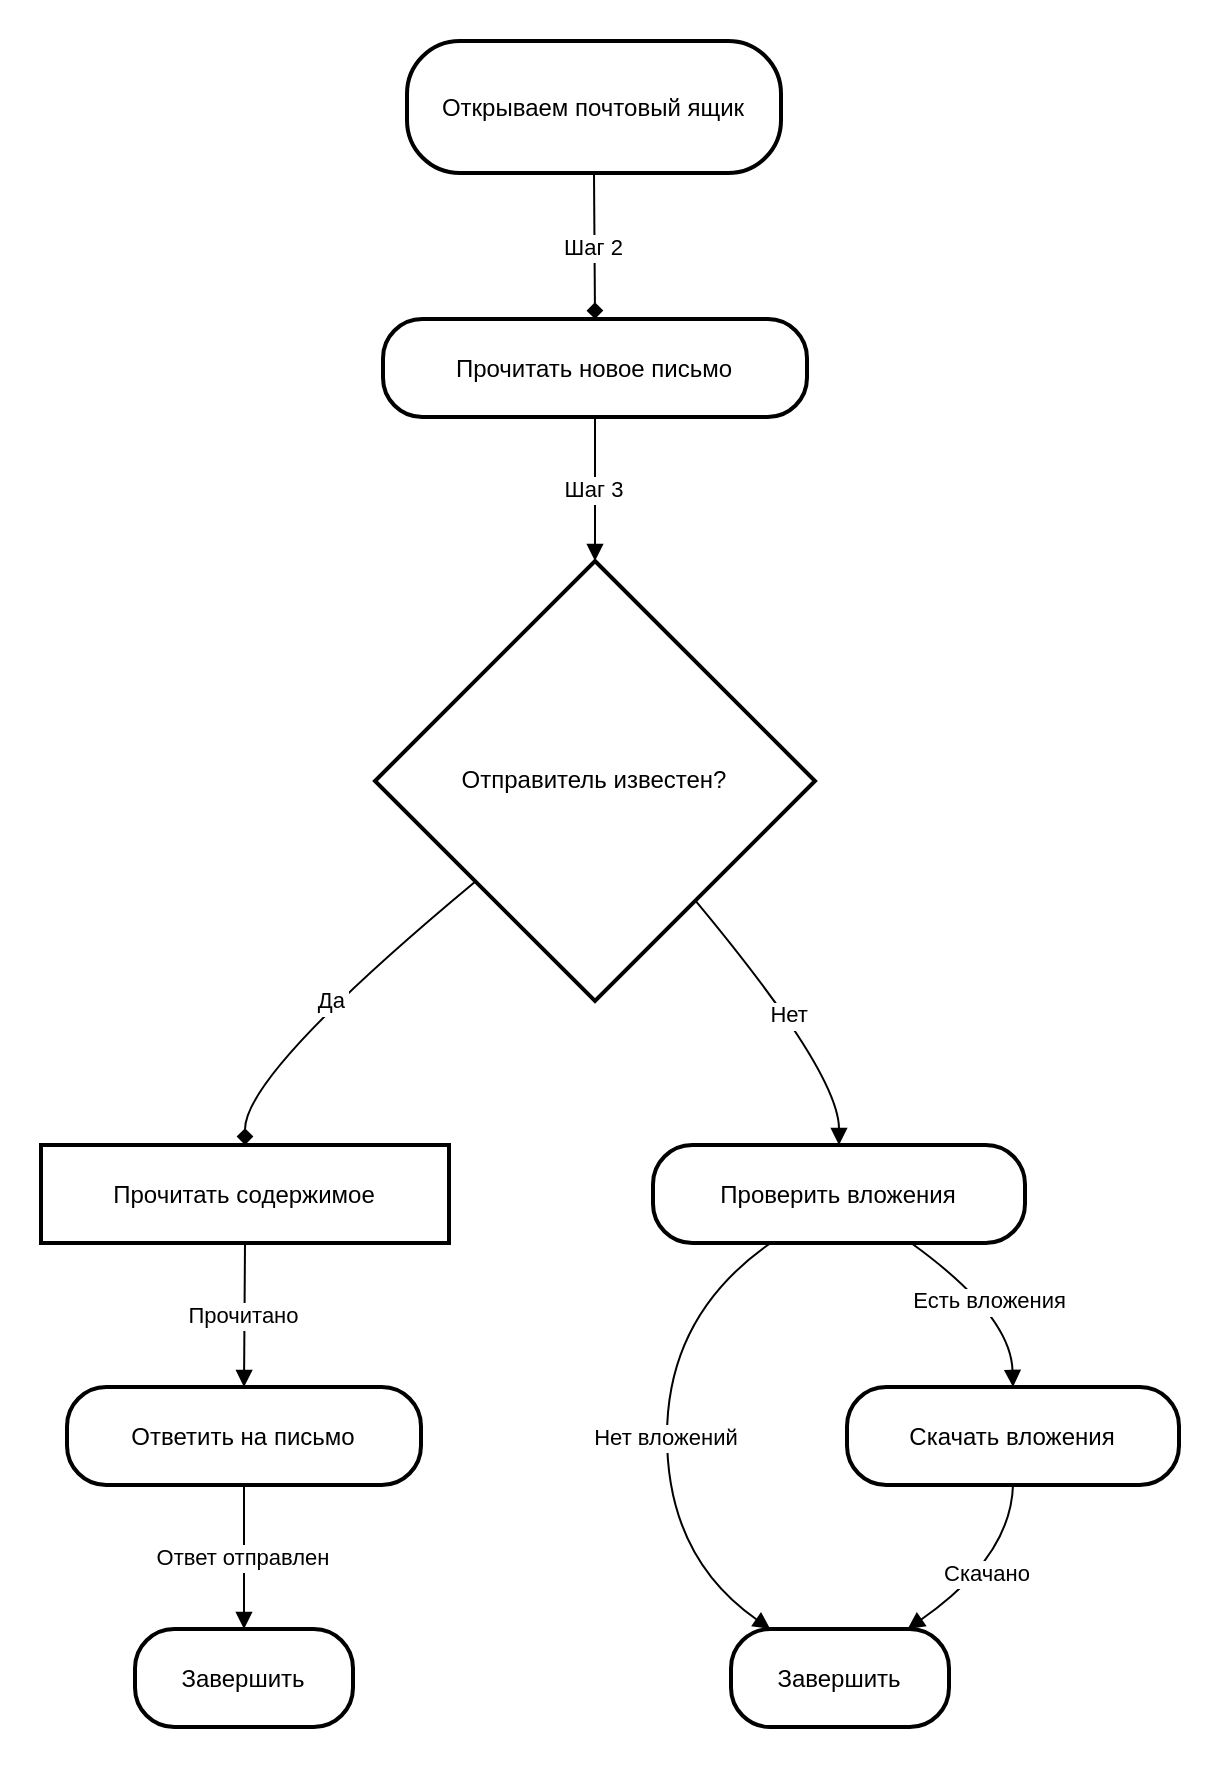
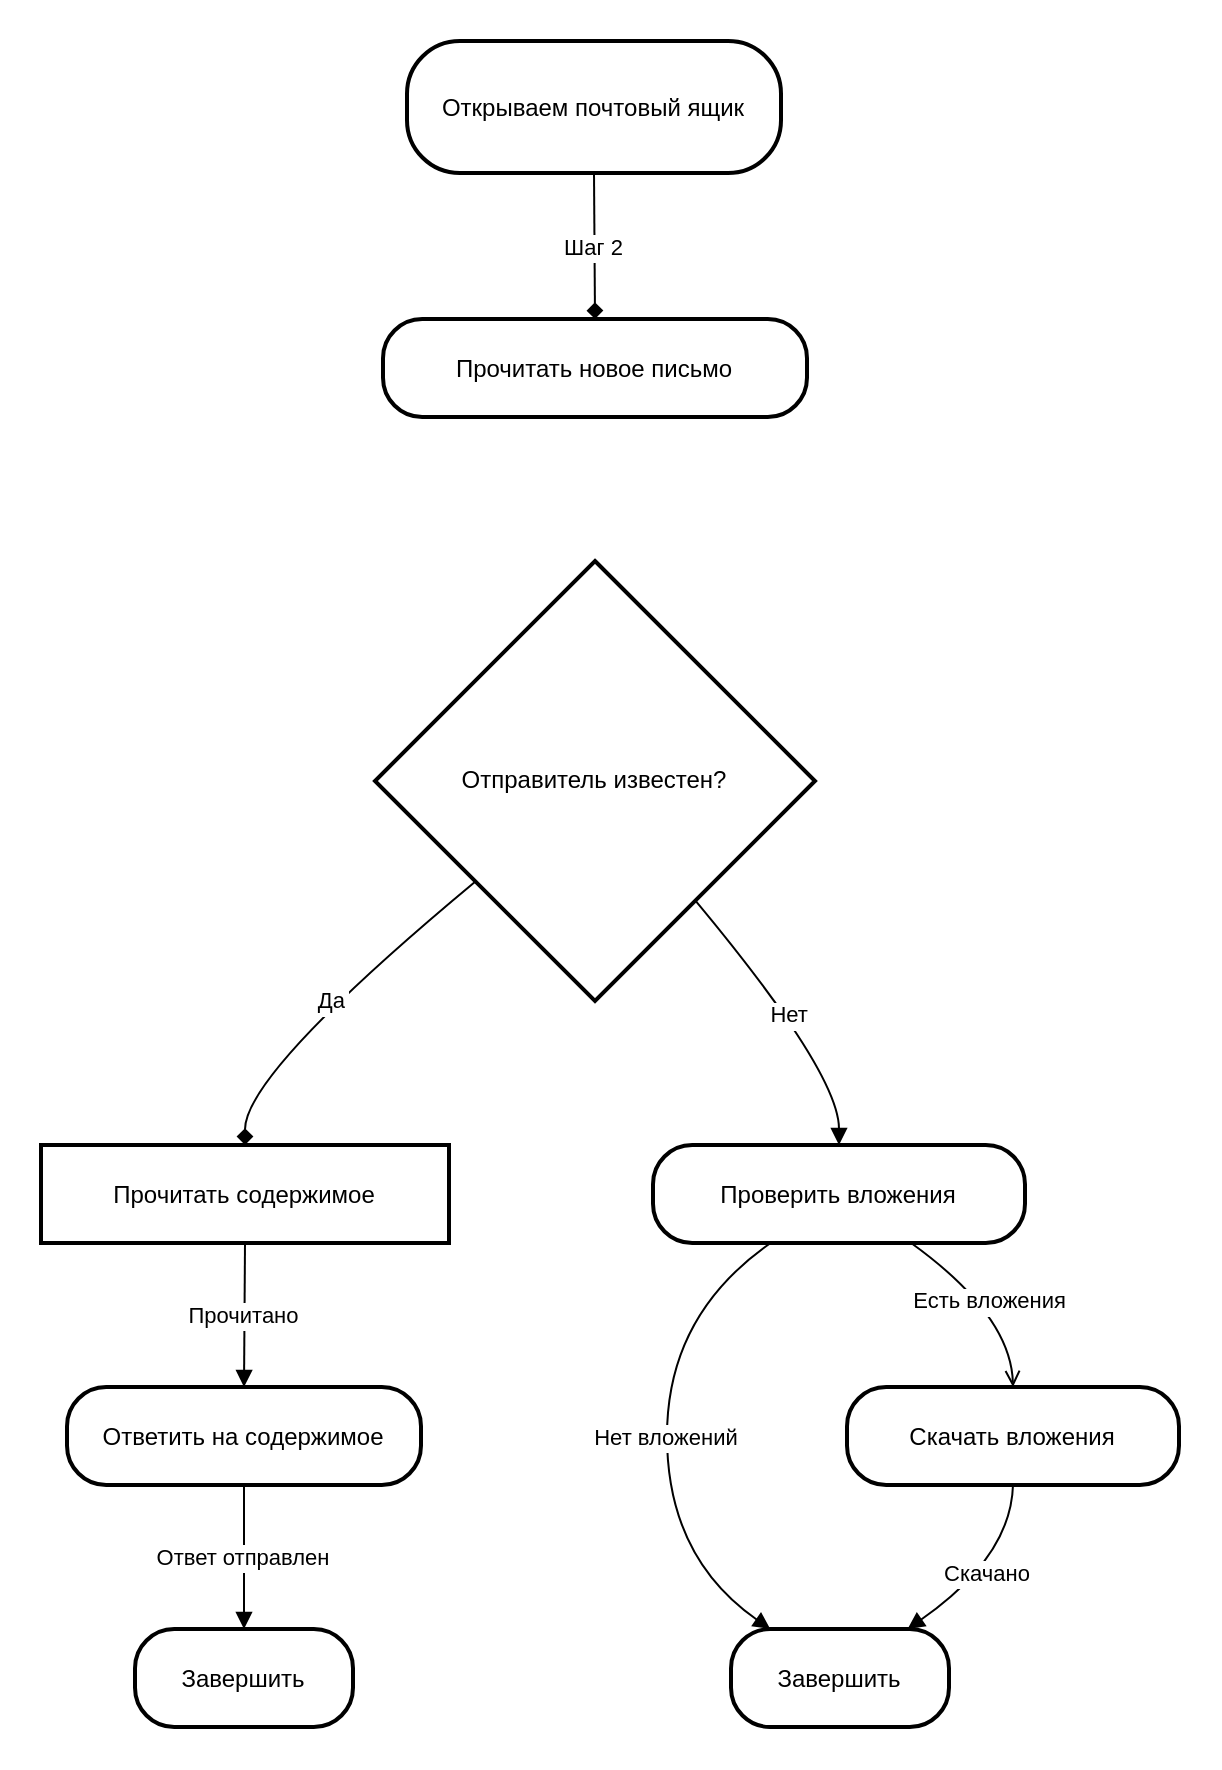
  <mxCell id="0" />
  <mxCell id="1" parent="0" />
  <mxCell id="2" value="Открываем почтовый ящик" style="rounded=1;arcSize=40;strokeWidth=2" vertex="1" parent="1"><mxGeometry x="203" y="20" width="187" height="66" as="geometry" /></mxCell>
  <mxCell id="3" value="Прочитать новое письмо" style="rounded=1;arcSize=40;strokeWidth=2" vertex="1" parent="1"><mxGeometry x="191" y="159" width="212" height="49" as="geometry" /></mxCell>
  <mxCell id="4" value="Отправитель известен?" style="rhombus;strokeWidth=2;whiteSpace=wrap;" vertex="1" parent="1"><mxGeometry x="187" y="280" width="220" height="220" as="geometry" /></mxCell>
  <mxCell id="5" value="Прочитать содержимое" style="arcSize=40;strokeWidth=2;rounded=0;" vertex="1" parent="1"><mxGeometry x="20" y="572" width="204" height="49" as="geometry" /></mxCell>
  <mxCell id="6" value="Проверить вложения" style="rounded=1;arcSize=40;strokeWidth=2" vertex="1" parent="1"><mxGeometry x="326" y="572" width="186" height="49" as="geometry" /></mxCell>
  <mxCell id="7" value="Скачать вложения" style="rounded=1;arcSize=40;strokeWidth=2" vertex="1" parent="1"><mxGeometry x="423" y="693" width="166" height="49" as="geometry" /></mxCell>
  <mxCell id="8" value="Завершить" style="rounded=1;arcSize=40;strokeWidth=2" vertex="1" parent="1"><mxGeometry x="365" y="814" width="109" height="49" as="geometry" /></mxCell>
- <mxCell id="9" value="Ответить на письмо" style="rounded=1;arcSize=40;strokeWidth=2" vertex="1" parent="1"><mxGeometry x="33" y="693" width="177" height="49" as="geometry" /></mxCell>
+ <mxCell id="9" value="Ответить на содержимое" style="rounded=1;arcSize=40;strokeWidth=2" vertex="1" parent="1"><mxGeometry x="33" y="693" width="177" height="49" as="geometry" /></mxCell>
  <mxCell id="10" value="Завершить" style="rounded=1;arcSize=40;strokeWidth=2" vertex="1" parent="1"><mxGeometry x="67" y="814" width="109" height="49" as="geometry" /></mxCell>
  <mxCell id="11" value="Шаг 2" style="curved=1;startArrow=none;endArrow=diamond;exitX=0.5;exitY=1;entryX=0.5;entryY=-0.01;" edge="1" parent="1" source="2" target="3"><mxGeometry relative="1" as="geometry"><Array as="points" /></mxGeometry></mxCell>
- <mxCell id="12" value="Шаг 3" style="curved=1;startArrow=none;endArrow=block;exitX=0.5;exitY=0.98;entryX=0.5;entryY=0;" edge="1" parent="1" source="3" target="4"><mxGeometry relative="1" as="geometry"><Array as="points" /></mxGeometry></mxCell>
  <mxCell id="13" value="Да" style="curved=1;startArrow=none;endArrow=diamond;exitX=0;exitY=0.92;entryX=0.5;entryY=0;" edge="1" parent="1" source="4" target="5"><mxGeometry relative="1" as="geometry"><Array as="points"><mxPoint x="122" y="536" /></Array></mxGeometry></mxCell>
  <mxCell id="14" value="Нет" style="curved=1;startArrow=none;endArrow=block;exitX=0.92;exitY=1;entryX=0.5;entryY=0;" edge="1" parent="1" source="4" target="6"><mxGeometry relative="1" as="geometry"><Array as="points"><mxPoint x="419" y="536" /></Array></mxGeometry></mxCell>
- <mxCell id="15" value="Есть вложения" style="curved=1;startArrow=none;endArrow=block;exitX=0.69;exitY=0.99;entryX=0.5;entryY=0;" edge="1" parent="1" source="6" target="7"><mxGeometry relative="1" as="geometry"><Array as="points"><mxPoint x="505" y="657" /></Array></mxGeometry></mxCell>
+ <mxCell id="15" value="Есть вложения" style="curved=1;startArrow=none;endArrow=open;exitX=0.69;exitY=0.99;entryX=0.5;entryY=0;" edge="1" parent="1" source="6" target="7"><mxGeometry relative="1" as="geometry"><Array as="points"><mxPoint x="505" y="657" /></Array></mxGeometry></mxCell>
  <mxCell id="16" value="Нет вложений" style="curved=1;startArrow=none;endArrow=block;exitX=0.32;exitY=0.99;entryX=0.18;entryY=0;" edge="1" parent="1" source="6" target="8"><mxGeometry relative="1" as="geometry"><Array as="points"><mxPoint x="333" y="657" /><mxPoint x="333" y="778" /></Array></mxGeometry></mxCell>
  <mxCell id="17" value="Скачано" style="curved=1;startArrow=none;endArrow=block;exitX=0.5;exitY=0.99;entryX=0.81;entryY=0;" edge="1" parent="1" source="7" target="8"><mxGeometry relative="1" as="geometry"><Array as="points"><mxPoint x="505" y="778" /></Array></mxGeometry></mxCell>
  <mxCell id="18" value="Прочитано" style="curved=1;startArrow=none;endArrow=block;exitX=0.5;exitY=0.99;entryX=0.5;entryY=0;" edge="1" parent="1" source="5" target="9"><mxGeometry relative="1" as="geometry"><Array as="points" /></mxGeometry></mxCell>
  <mxCell id="19" value="Ответ отправлен" style="curved=1;startArrow=none;endArrow=block;exitX=0.5;exitY=0.99;entryX=0.5;entryY=0;" edge="1" parent="1" source="9" target="10"><mxGeometry relative="1" as="geometry"><Array as="points" /></mxGeometry></mxCell>
